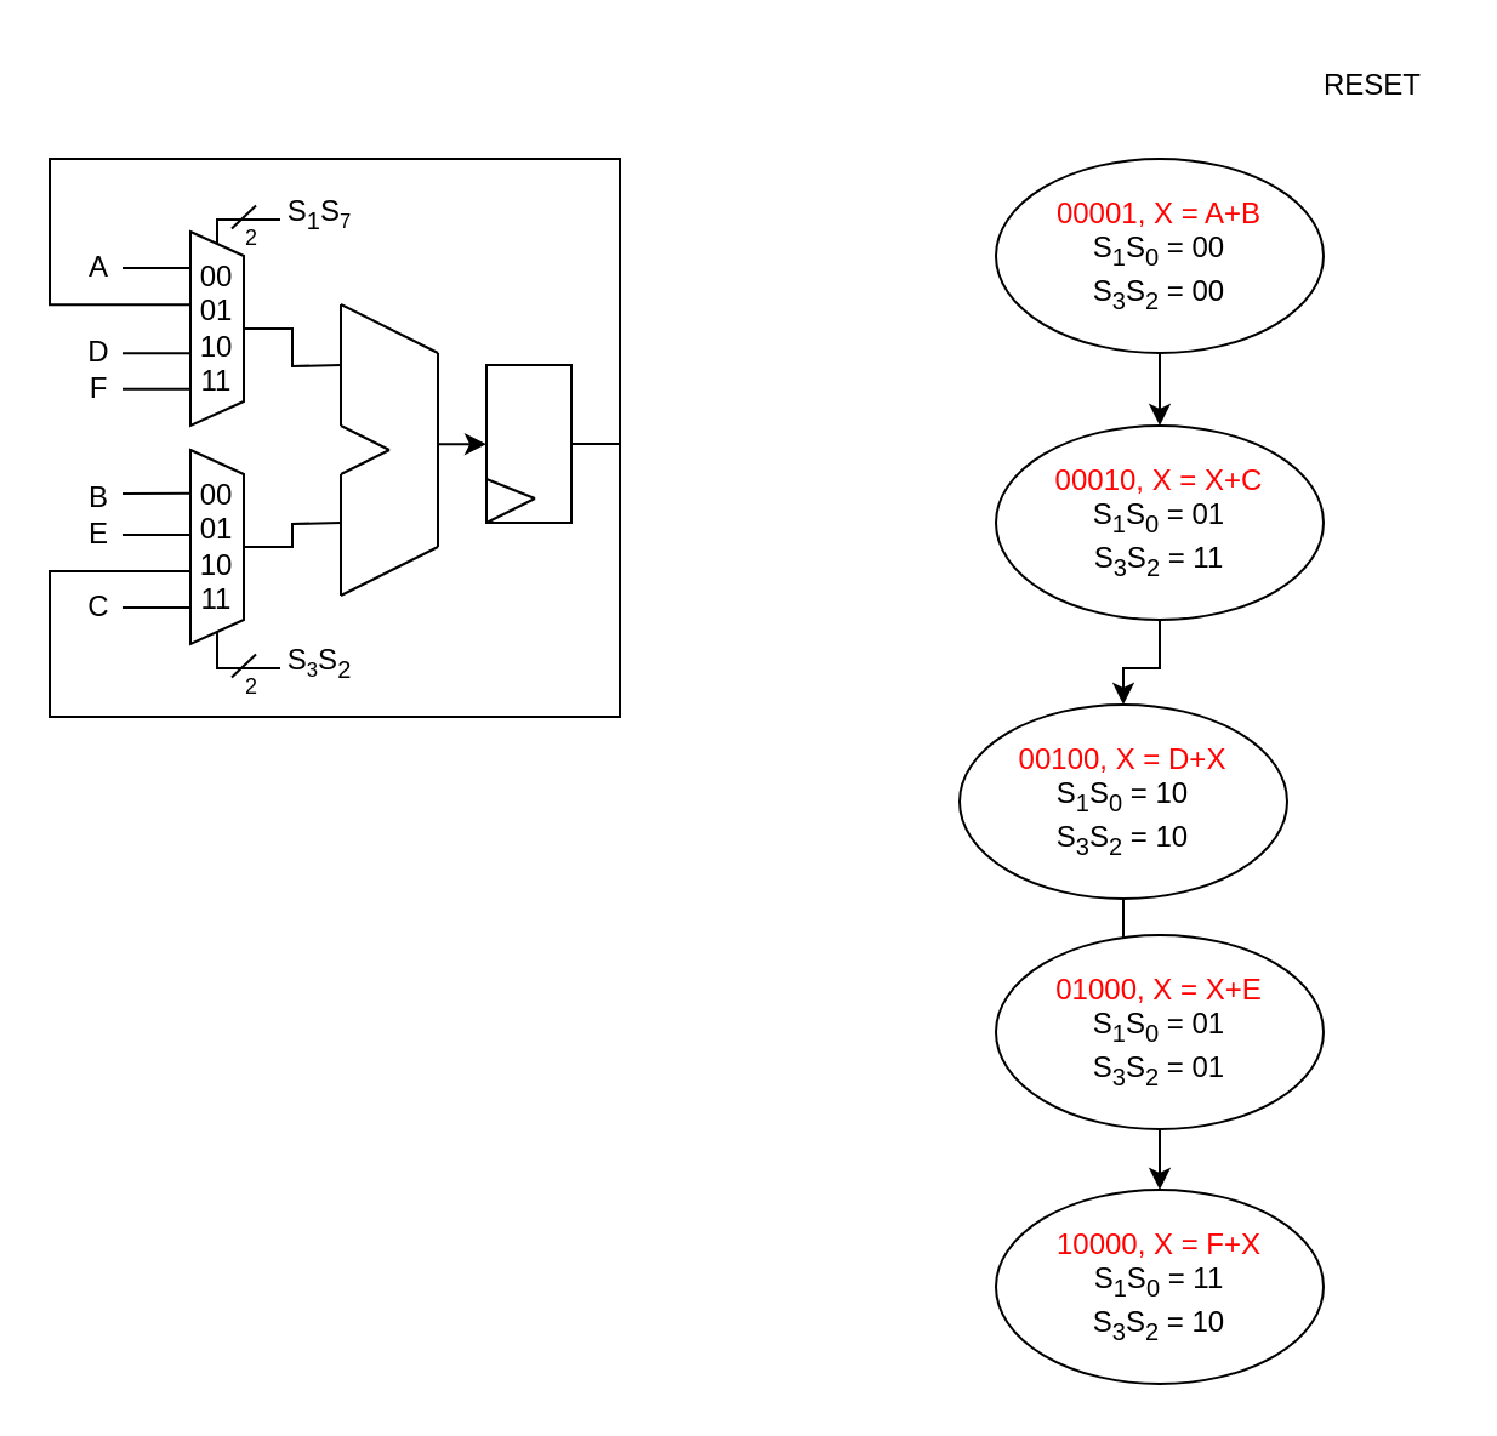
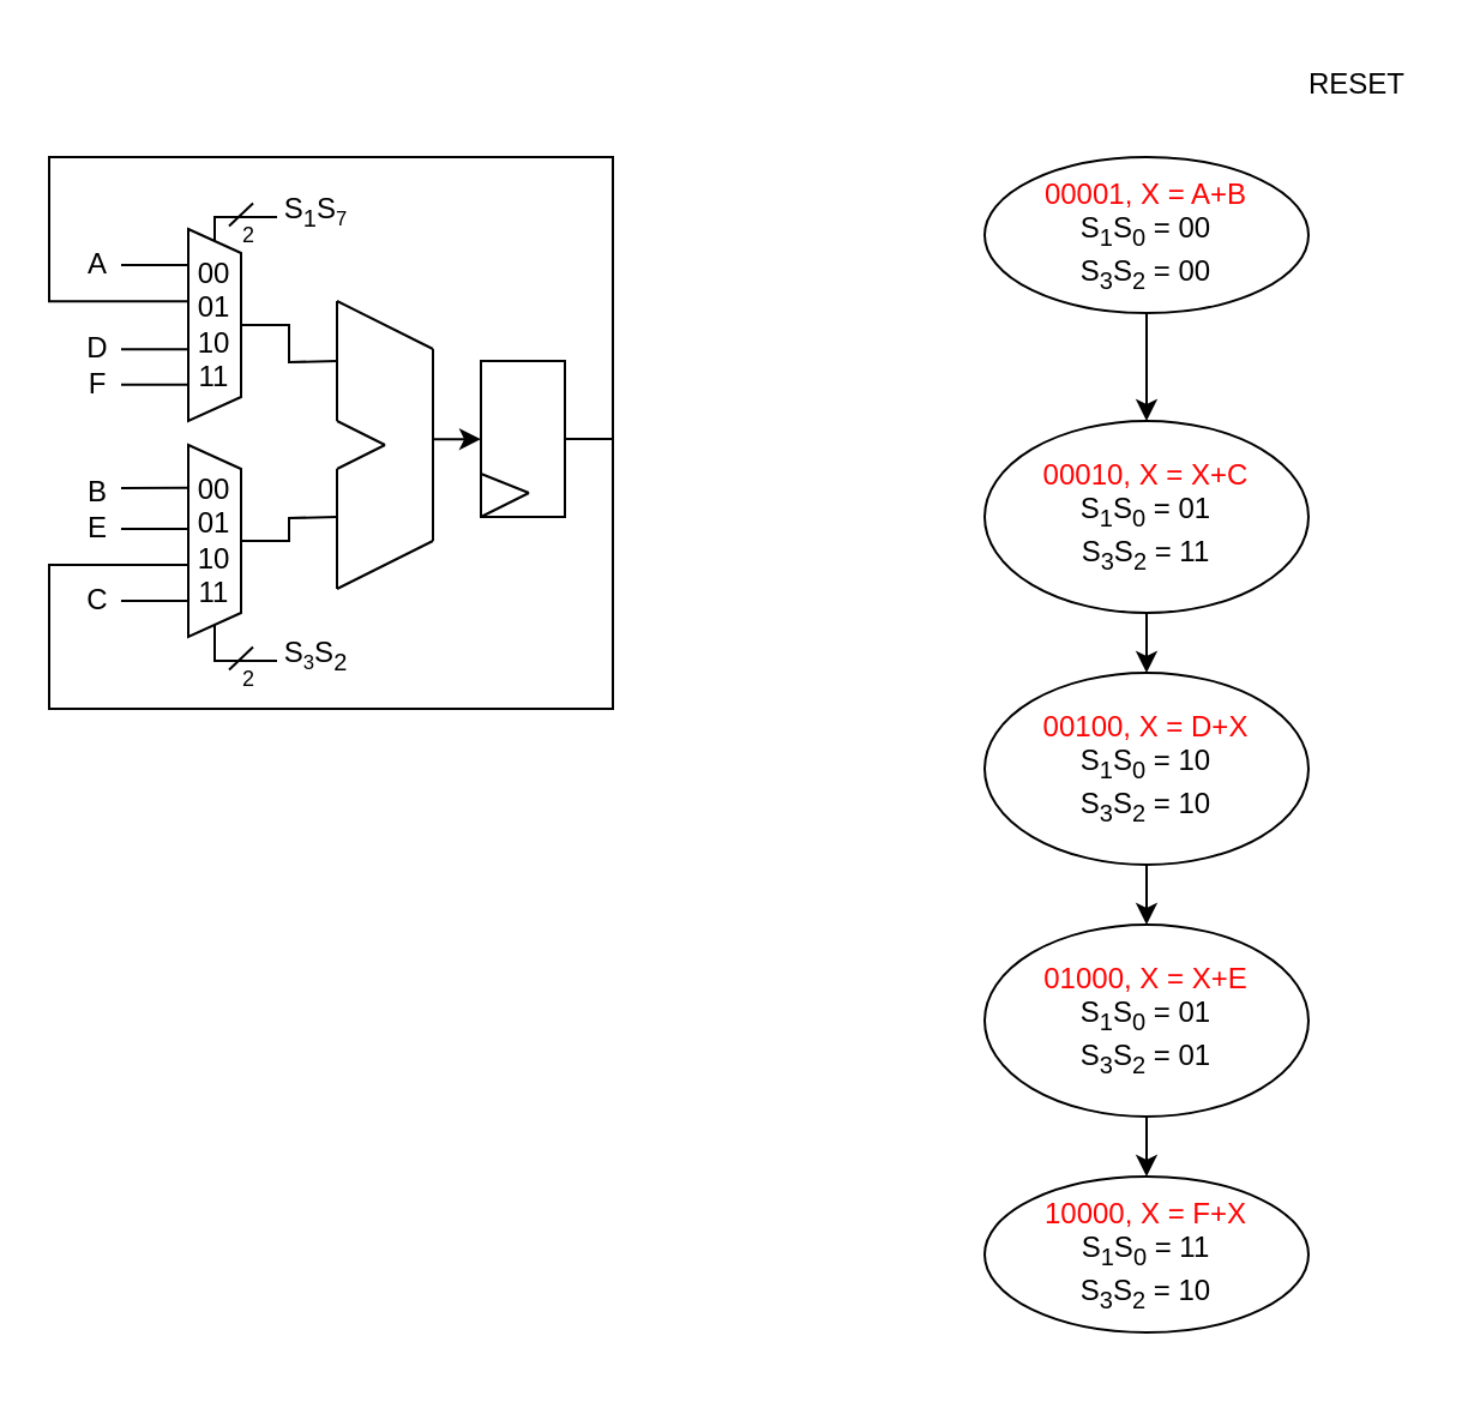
  <mxCell id="0" />
  <mxCell id="1" parent="0" />
  <mxCell id="2" value="" style="group;direction=east;rotation=-90;" parent="1" vertex="1" connectable="0"><mxGeometry x="100" y="165" width="120" height="40.0" as="geometry" /></mxCell>
  <mxCell id="3" value="" style="endArrow=none;html=1;rounded=0;curved=1;" parent="2" edge="1"><mxGeometry width="50" height="50" relative="1" as="geometry"><mxPoint x="40" y="80" as="sourcePoint" /><mxPoint x="40" y="30" as="targetPoint" /></mxGeometry></mxCell>
  <mxCell id="4" value="" style="endArrow=none;html=1;rounded=0;curved=1;" parent="2" edge="1"><mxGeometry width="50" height="50" relative="1" as="geometry"><mxPoint x="40" y="30" as="sourcePoint" /><mxPoint x="60" y="20" as="targetPoint" /></mxGeometry></mxCell>
  <mxCell id="5" value="" style="endArrow=none;html=1;rounded=0;curved=1;" parent="2" edge="1"><mxGeometry width="50" height="50" relative="1" as="geometry"><mxPoint x="60" y="20" as="sourcePoint" /><mxPoint x="40" y="10" as="targetPoint" /></mxGeometry></mxCell>
  <mxCell id="6" value="" style="endArrow=none;html=1;rounded=0;curved=1;" parent="2" edge="1"><mxGeometry width="50" height="50" relative="1" as="geometry"><mxPoint x="40" y="10" as="sourcePoint" /><mxPoint x="40" y="-40" as="targetPoint" /></mxGeometry></mxCell>
  <mxCell id="7" value="" style="endArrow=none;html=1;rounded=0;curved=1;" parent="2" edge="1"><mxGeometry width="50" height="50" relative="1" as="geometry"><mxPoint x="80" y="60" as="sourcePoint" /><mxPoint x="40" y="80" as="targetPoint" /></mxGeometry></mxCell>
  <mxCell id="8" value="" style="endArrow=none;html=1;rounded=0;curved=1;" parent="2" edge="1"><mxGeometry width="50" height="50" relative="1" as="geometry"><mxPoint x="80" y="60" as="sourcePoint" /><mxPoint x="80" y="-20" as="targetPoint" /></mxGeometry></mxCell>
  <mxCell id="9" value="" style="endArrow=none;html=1;rounded=0;" parent="2" edge="1"><mxGeometry width="50" height="50" relative="1" as="geometry"><mxPoint x="40" y="-40" as="sourcePoint" /><mxPoint x="80" y="-20" as="targetPoint" /><Array as="points" /></mxGeometry></mxCell>
  <mxCell id="10" style="edgeStyle=orthogonalEdgeStyle;rounded=0;orthogonalLoop=1;jettySize=auto;html=1;exitX=0.5;exitY=1;exitDx=0;exitDy=0;endArrow=none;endFill=0;" parent="1" source="11" edge="1"><mxGeometry relative="1" as="geometry"><mxPoint x="140" y="150" as="targetPoint" /></mxGeometry></mxCell>
  <mxCell id="11" value="00&lt;br&gt;01&lt;br&gt;10&lt;br&gt;11" style="shape=trapezoid;perimeter=trapezoidPerimeter;whiteSpace=wrap;html=1;fixedSize=1;rotation=0;size=10;direction=north;horizontal=1;flipV=1;flipH=1;" parent="1" vertex="1"><mxGeometry x="78" y="95" width="22" height="80" as="geometry" /></mxCell>
  <mxCell id="12" style="edgeStyle=orthogonalEdgeStyle;rounded=0;orthogonalLoop=1;jettySize=auto;html=1;exitX=0.5;exitY=1;exitDx=0;exitDy=0;startArrow=none;startFill=0;endArrow=none;endFill=0;" parent="1" source="14" edge="1"><mxGeometry relative="1" as="geometry"><mxPoint x="140" y="215" as="targetPoint" /></mxGeometry></mxCell>
  <mxCell id="13" style="edgeStyle=orthogonalEdgeStyle;rounded=0;orthogonalLoop=1;jettySize=auto;html=1;exitX=0;exitY=0.5;exitDx=0;exitDy=0;endArrow=none;endFill=0;" parent="1" source="14" edge="1"><mxGeometry relative="1" as="geometry"><mxPoint x="115" y="275" as="targetPoint" /><Array as="points"><mxPoint x="89" y="270" /><mxPoint x="89" y="270" /></Array></mxGeometry></mxCell>
  <mxCell id="14" value="00&lt;br&gt;01&lt;br&gt;10&lt;br&gt;11" style="shape=trapezoid;perimeter=trapezoidPerimeter;whiteSpace=wrap;html=1;fixedSize=1;rotation=0;size=10;direction=north;horizontal=1;flipV=1;flipH=1;" parent="1" vertex="1"><mxGeometry x="78" y="185" width="22" height="80" as="geometry" /></mxCell>
  <mxCell id="15" style="edgeStyle=orthogonalEdgeStyle;rounded=0;orthogonalLoop=1;jettySize=auto;html=1;exitX=0;exitY=0.5;exitDx=0;exitDy=0;entryX=0;entryY=0.5;entryDx=0;entryDy=0;" parent="1" target="16" edge="1"><mxGeometry relative="1" as="geometry"><mxPoint x="180" y="182.571" as="sourcePoint" /></mxGeometry></mxCell>
  <mxCell id="16" value="" style="rounded=0;whiteSpace=wrap;html=1;" parent="1" vertex="1"><mxGeometry x="200" y="150" width="35" height="65" as="geometry" /></mxCell>
  <mxCell id="17" value="" style="endArrow=none;html=1;rounded=0;curved=1;" parent="1" edge="1"><mxGeometry width="50" height="50" relative="1" as="geometry"><mxPoint x="200" y="215" as="sourcePoint" /><mxPoint x="220" y="205" as="targetPoint" /></mxGeometry></mxCell>
  <mxCell id="18" value="" style="endArrow=none;html=1;rounded=0;curved=1;" parent="1" edge="1"><mxGeometry width="50" height="50" relative="1" as="geometry"><mxPoint x="200" y="197" as="sourcePoint" /><mxPoint x="220" y="205" as="targetPoint" /></mxGeometry></mxCell>
  <mxCell id="19" style="edgeStyle=orthogonalEdgeStyle;rounded=0;orthogonalLoop=1;jettySize=auto;html=1;exitX=1;exitY=0.5;exitDx=0;exitDy=0;endArrow=none;endFill=0;" parent="1" source="16" edge="1"><mxGeometry relative="1" as="geometry"><Array as="points"><mxPoint x="255" y="183" /><mxPoint x="255" y="295" /><mxPoint x="20" y="295" /><mxPoint x="20" y="235" /><mxPoint x="78" y="235" /></Array><mxPoint x="75" y="235" as="targetPoint" /></mxGeometry></mxCell>
  <mxCell id="20" style="edgeStyle=orthogonalEdgeStyle;rounded=0;orthogonalLoop=1;jettySize=auto;html=1;exitX=1;exitY=0.5;exitDx=0;exitDy=0;endArrow=none;endFill=0;entryX=0.376;entryY=0.993;entryDx=0;entryDy=0;entryPerimeter=0;" parent="1" source="16" target="11" edge="1"><mxGeometry relative="1" as="geometry"><Array as="points"><mxPoint x="255" y="183" /><mxPoint x="255" y="65" /><mxPoint x="20" y="65" /><mxPoint x="20" y="125" /><mxPoint x="78" y="125" /></Array><mxPoint x="65" y="125" as="targetPoint" /></mxGeometry></mxCell>
  <mxCell id="21" value="A" style="text;html=1;align=center;verticalAlign=middle;resizable=0;points=[];autosize=1;strokeColor=none;fillColor=none;" parent="1" vertex="1"><mxGeometry x="25" y="95" width="30" height="30" as="geometry" /></mxCell>
  <mxCell id="22" value="C" style="text;html=1;align=center;verticalAlign=middle;resizable=0;points=[];autosize=1;strokeColor=none;fillColor=none;" parent="1" vertex="1"><mxGeometry x="24.98" y="235" width="30" height="30" as="geometry" /></mxCell>
  <mxCell id="23" value="D" style="text;html=1;align=center;verticalAlign=middle;resizable=0;points=[];autosize=1;strokeColor=none;fillColor=none;" parent="1" vertex="1"><mxGeometry x="24.98" y="130" width="30" height="30" as="geometry" /></mxCell>
  <mxCell id="24" value="B" style="text;html=1;align=center;verticalAlign=middle;resizable=0;points=[];autosize=1;strokeColor=none;fillColor=none;" parent="1" vertex="1"><mxGeometry x="25" y="190" width="30" height="30" as="geometry" /></mxCell>
  <mxCell id="25" value="F" style="text;html=1;align=center;verticalAlign=middle;resizable=0;points=[];autosize=1;strokeColor=none;fillColor=none;" parent="1" vertex="1"><mxGeometry x="25" y="145" width="30" height="30" as="geometry" /></mxCell>
  <mxCell id="26" value="E" style="text;html=1;align=center;verticalAlign=middle;resizable=0;points=[];autosize=1;strokeColor=none;fillColor=none;" parent="1" vertex="1"><mxGeometry x="24.98" y="205" width="30" height="30" as="geometry" /></mxCell>
  <mxCell id="27" value="" style="endArrow=none;html=1;rounded=0;endSize=6;entryX=0.224;entryY=1.001;entryDx=0;entryDy=0;entryPerimeter=0;strokeWidth=1;endFill=0;" parent="1" target="14" edge="1"><mxGeometry width="50" height="50" relative="1" as="geometry"><mxPoint x="50" y="203" as="sourcePoint" /><mxPoint x="160" y="180" as="targetPoint" /></mxGeometry></mxCell>
  <mxCell id="28" value="" style="endArrow=none;html=1;rounded=0;endSize=6;entryX=0.224;entryY=1.001;entryDx=0;entryDy=0;entryPerimeter=0;strokeWidth=1;endFill=0;" parent="1" edge="1"><mxGeometry width="50" height="50" relative="1" as="geometry"><mxPoint x="50" y="159.91" as="sourcePoint" /><mxPoint x="78" y="159.91" as="targetPoint" /></mxGeometry></mxCell>
  <mxCell id="29" value="" style="endArrow=none;html=1;rounded=0;endSize=6;entryX=0.224;entryY=1.001;entryDx=0;entryDy=0;entryPerimeter=0;strokeWidth=1;endFill=0;" parent="1" edge="1"><mxGeometry width="50" height="50" relative="1" as="geometry"><mxPoint x="49.98" y="220" as="sourcePoint" /><mxPoint x="77.98" y="220" as="targetPoint" /></mxGeometry></mxCell>
  <mxCell id="30" value="" style="endArrow=none;html=1;rounded=0;endSize=6;entryX=0.224;entryY=1.001;entryDx=0;entryDy=0;entryPerimeter=0;strokeWidth=1;endFill=0;" parent="1" edge="1"><mxGeometry width="50" height="50" relative="1" as="geometry"><mxPoint x="50" y="145.08" as="sourcePoint" /><mxPoint x="78" y="145.08" as="targetPoint" /></mxGeometry></mxCell>
  <mxCell id="31" value="" style="endArrow=none;html=1;rounded=0;endSize=6;entryX=0.224;entryY=1.001;entryDx=0;entryDy=0;entryPerimeter=0;strokeWidth=1;endFill=0;" parent="1" edge="1"><mxGeometry width="50" height="50" relative="1" as="geometry"><mxPoint x="49.98" y="250" as="sourcePoint" /><mxPoint x="77.98" y="250" as="targetPoint" /></mxGeometry></mxCell>
  <mxCell id="32" value="" style="endArrow=none;html=1;rounded=0;endSize=6;entryX=0.224;entryY=1.001;entryDx=0;entryDy=0;entryPerimeter=0;strokeWidth=1;endFill=0;" parent="1" edge="1"><mxGeometry width="50" height="50" relative="1" as="geometry"><mxPoint x="50" y="110" as="sourcePoint" /><mxPoint x="78" y="110" as="targetPoint" /></mxGeometry></mxCell>
  <mxCell id="33" value="" style="endArrow=none;html=1;rounded=0;" parent="1" edge="1"><mxGeometry width="50" height="50" relative="1" as="geometry"><mxPoint x="105" y="269.26" as="sourcePoint" /><mxPoint x="95" y="278.74" as="targetPoint" /><Array as="points" /></mxGeometry></mxCell>
  <mxCell id="34" value="2" style="text;html=1;align=center;verticalAlign=middle;resizable=0;points=[];autosize=1;strokeColor=none;fillColor=none;fontSize=9;" parent="1" vertex="1"><mxGeometry x="90" y="270" width="25" height="25" as="geometry" /></mxCell>
  <mxCell id="35" value="S&lt;span style=&quot;font-size: 10px;&quot;&gt;&lt;sub&gt;3&lt;/sub&gt;&lt;/span&gt;S&lt;sub&gt;2&lt;/sub&gt;" style="text;html=1;align=center;verticalAlign=middle;resizable=0;points=[];autosize=1;strokeColor=none;fillColor=none;" parent="1" vertex="1"><mxGeometry x="108" y="258" width="45" height="30" as="geometry" /></mxCell>
  <mxCell id="36" style="edgeStyle=orthogonalEdgeStyle;rounded=0;orthogonalLoop=1;jettySize=auto;html=1;exitX=1;exitY=0.5;exitDx=0;exitDy=0;endArrow=none;endFill=0;" parent="1" source="11" edge="1"><mxGeometry relative="1" as="geometry"><mxPoint x="115" y="90" as="targetPoint" /><mxPoint x="89" y="75" as="sourcePoint" /><Array as="points"><mxPoint x="89" y="90" /></Array></mxGeometry></mxCell>
  <mxCell id="37" value="" style="endArrow=none;html=1;rounded=0;" parent="1" edge="1"><mxGeometry width="50" height="50" relative="1" as="geometry"><mxPoint x="105" y="84.26" as="sourcePoint" /><mxPoint x="95" y="93.74" as="targetPoint" /><Array as="points" /></mxGeometry></mxCell>
  <mxCell id="38" value="2" style="text;html=1;align=center;verticalAlign=middle;resizable=0;points=[];autosize=1;strokeColor=none;fillColor=none;fontSize=9;" parent="1" vertex="1"><mxGeometry x="90" y="85" width="25" height="25" as="geometry" /></mxCell>
  <mxCell id="39" value="S&lt;sub&gt;1&lt;/sub&gt;S&lt;span style=&quot;font-size: 10px;&quot;&gt;&lt;sub&gt;7&lt;/sub&gt;&lt;/span&gt;" style="text;html=1;align=center;verticalAlign=middle;resizable=0;points=[];autosize=1;strokeColor=none;fillColor=none;" parent="1" vertex="1"><mxGeometry x="108" y="73" width="45" height="30" as="geometry" /></mxCell>
  <mxCell id="40" value="" style="edgeStyle=orthogonalEdgeStyle;rounded=0;orthogonalLoop=1;jettySize=auto;html=1;" parent="1" source="41" target="44" edge="1"><mxGeometry relative="1" as="geometry" /></mxCell>
- <mxCell id="41" value="&lt;font color=&quot;#ff0303&quot;&gt;00001, X = A+B&lt;/font&gt;&lt;div&gt;S&lt;sub&gt;1&lt;/sub&gt;S&lt;sub&gt;0&lt;/sub&gt; = 00&lt;/div&gt;&lt;div&gt;S&lt;sub&gt;3&lt;/sub&gt;S&lt;sub&gt;2&lt;/sub&gt;&amp;nbsp;= 00&lt;br&gt;&lt;/div&gt;" style="ellipse;whiteSpace=wrap;html=1;" parent="1" vertex="1"><mxGeometry x="410" y="65" width="135" height="80" as="geometry" /></mxCell>
+ <mxCell id="41" value="&lt;font color=&quot;#ff0303&quot;&gt;00001, X = A+B&lt;/font&gt;&lt;div&gt;S&lt;sub&gt;1&lt;/sub&gt;S&lt;sub&gt;0&lt;/sub&gt; = 00&lt;/div&gt;&lt;div&gt;S&lt;sub&gt;3&lt;/sub&gt;S&lt;sub&gt;2&lt;/sub&gt;&amp;nbsp;= 00&lt;br&gt;&lt;/div&gt;" style="ellipse;whiteSpace=wrap;html=1;" parent="1" vertex="1"><mxGeometry x="410" y="65" width="135" height="65" as="geometry" /></mxCell>
  <mxCell id="42" value="RESET" style="text;html=1;align=center;verticalAlign=middle;resizable=0;points=[];autosize=1;strokeColor=none;fillColor=none;" parent="1" vertex="1"><mxGeometry x="535" y="20" width="60" height="30" as="geometry" /></mxCell>
  <mxCell id="43" value="" style="edgeStyle=orthogonalEdgeStyle;rounded=0;orthogonalLoop=1;jettySize=auto;html=1;" parent="1" source="44" target="46" edge="1"><mxGeometry relative="1" as="geometry" /></mxCell>
  <mxCell id="44" value="&lt;font color=&quot;#ff0303&quot;&gt;00010, X = X+C&lt;/font&gt;&lt;div&gt;S&lt;sub&gt;1&lt;/sub&gt;S&lt;sub&gt;0&lt;/sub&gt; = 01&lt;/div&gt;&lt;div&gt;S&lt;sub&gt;3&lt;/sub&gt;S&lt;sub&gt;2&lt;/sub&gt;&amp;nbsp;= 11&lt;br&gt;&lt;/div&gt;" style="ellipse;whiteSpace=wrap;html=1;" parent="1" vertex="1"><mxGeometry x="410" y="175" width="135" height="80" as="geometry" /></mxCell>
  <mxCell id="45" value="" style="edgeStyle=orthogonalEdgeStyle;rounded=0;orthogonalLoop=1;jettySize=auto;html=1;" parent="1" source="46" target="48" edge="1"><mxGeometry relative="1" as="geometry" /></mxCell>
- <mxCell id="46" value="&lt;font color=&quot;#ff0303&quot;&gt;00100, X = D+X&lt;/font&gt;&lt;div&gt;S&lt;sub&gt;1&lt;/sub&gt;S&lt;sub&gt;0&lt;/sub&gt; = 10&lt;/div&gt;&lt;div&gt;S&lt;sub&gt;3&lt;/sub&gt;S&lt;sub&gt;2&lt;/sub&gt;&amp;nbsp;= 10&lt;br&gt;&lt;/div&gt;" style="ellipse;whiteSpace=wrap;html=1;" parent="1" vertex="1"><mxGeometry x="395" y="290" width="135" height="80" as="geometry" /></mxCell>
+ <mxCell id="46" value="&lt;font color=&quot;#ff0303&quot;&gt;00100, X = D+X&lt;/font&gt;&lt;div&gt;S&lt;sub&gt;1&lt;/sub&gt;S&lt;sub&gt;0&lt;/sub&gt; = 10&lt;/div&gt;&lt;div&gt;S&lt;sub&gt;3&lt;/sub&gt;S&lt;sub&gt;2&lt;/sub&gt;&amp;nbsp;= 10&lt;br&gt;&lt;/div&gt;" style="ellipse;whiteSpace=wrap;html=1;" parent="1" vertex="1"><mxGeometry x="410" y="280" width="135" height="80" as="geometry" /></mxCell>
  <mxCell id="47" value="" style="edgeStyle=orthogonalEdgeStyle;rounded=0;orthogonalLoop=1;jettySize=auto;html=1;" parent="1" source="48" target="49" edge="1"><mxGeometry relative="1" as="geometry" /></mxCell>
  <mxCell id="48" value="&lt;font color=&quot;#ff0303&quot;&gt;01000, X = X+E&lt;/font&gt;&lt;div&gt;S&lt;sub&gt;1&lt;/sub&gt;S&lt;sub&gt;0&lt;/sub&gt; = 01&lt;/div&gt;&lt;div&gt;S&lt;sub&gt;3&lt;/sub&gt;S&lt;sub&gt;2&lt;/sub&gt;&amp;nbsp;= 01&lt;br&gt;&lt;/div&gt;" style="ellipse;whiteSpace=wrap;html=1;" parent="1" vertex="1"><mxGeometry x="410" y="385" width="135" height="80" as="geometry" /></mxCell>
- <mxCell id="49" value="&lt;font color=&quot;#ff0303&quot;&gt;10000, X = F+X&lt;/font&gt;&lt;div&gt;S&lt;sub&gt;1&lt;/sub&gt;S&lt;sub&gt;0&lt;/sub&gt; = 11&lt;/div&gt;&lt;div&gt;S&lt;sub&gt;3&lt;/sub&gt;S&lt;sub&gt;2&lt;/sub&gt;&amp;nbsp;= 10&lt;br&gt;&lt;/div&gt;" style="ellipse;whiteSpace=wrap;html=1;" parent="1" vertex="1"><mxGeometry x="410" y="490" width="135" height="80" as="geometry" /></mxCell>
+ <mxCell id="49" value="&lt;font color=&quot;#ff0303&quot;&gt;10000, X = F+X&lt;/font&gt;&lt;div&gt;S&lt;sub&gt;1&lt;/sub&gt;S&lt;sub&gt;0&lt;/sub&gt; = 11&lt;/div&gt;&lt;div&gt;S&lt;sub&gt;3&lt;/sub&gt;S&lt;sub&gt;2&lt;/sub&gt;&amp;nbsp;= 10&lt;br&gt;&lt;/div&gt;" style="ellipse;whiteSpace=wrap;html=1;" parent="1" vertex="1"><mxGeometry x="410" y="490" width="135" height="65" as="geometry" /></mxCell>
